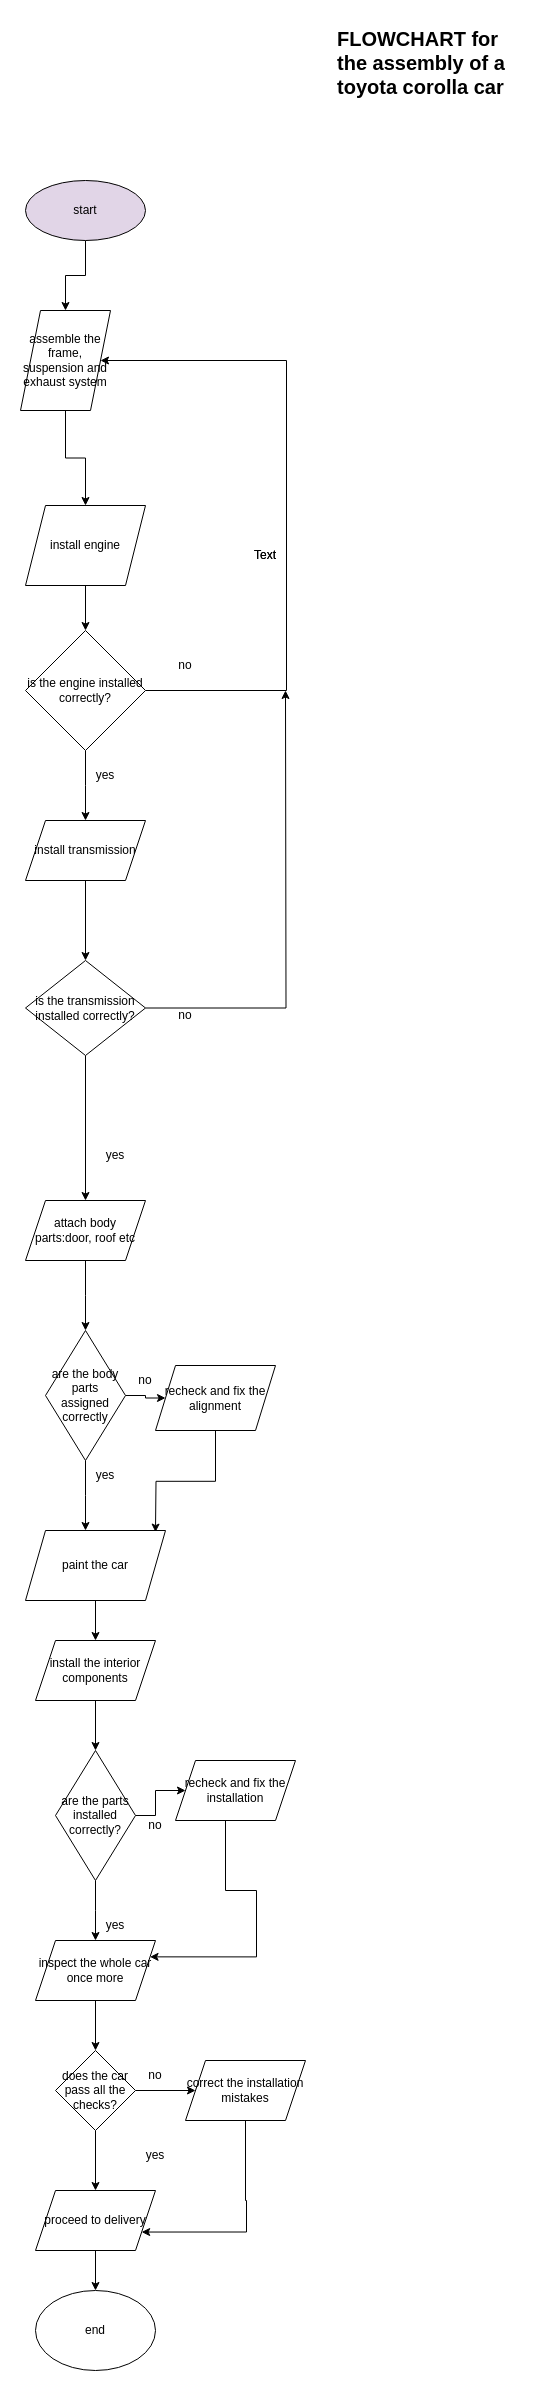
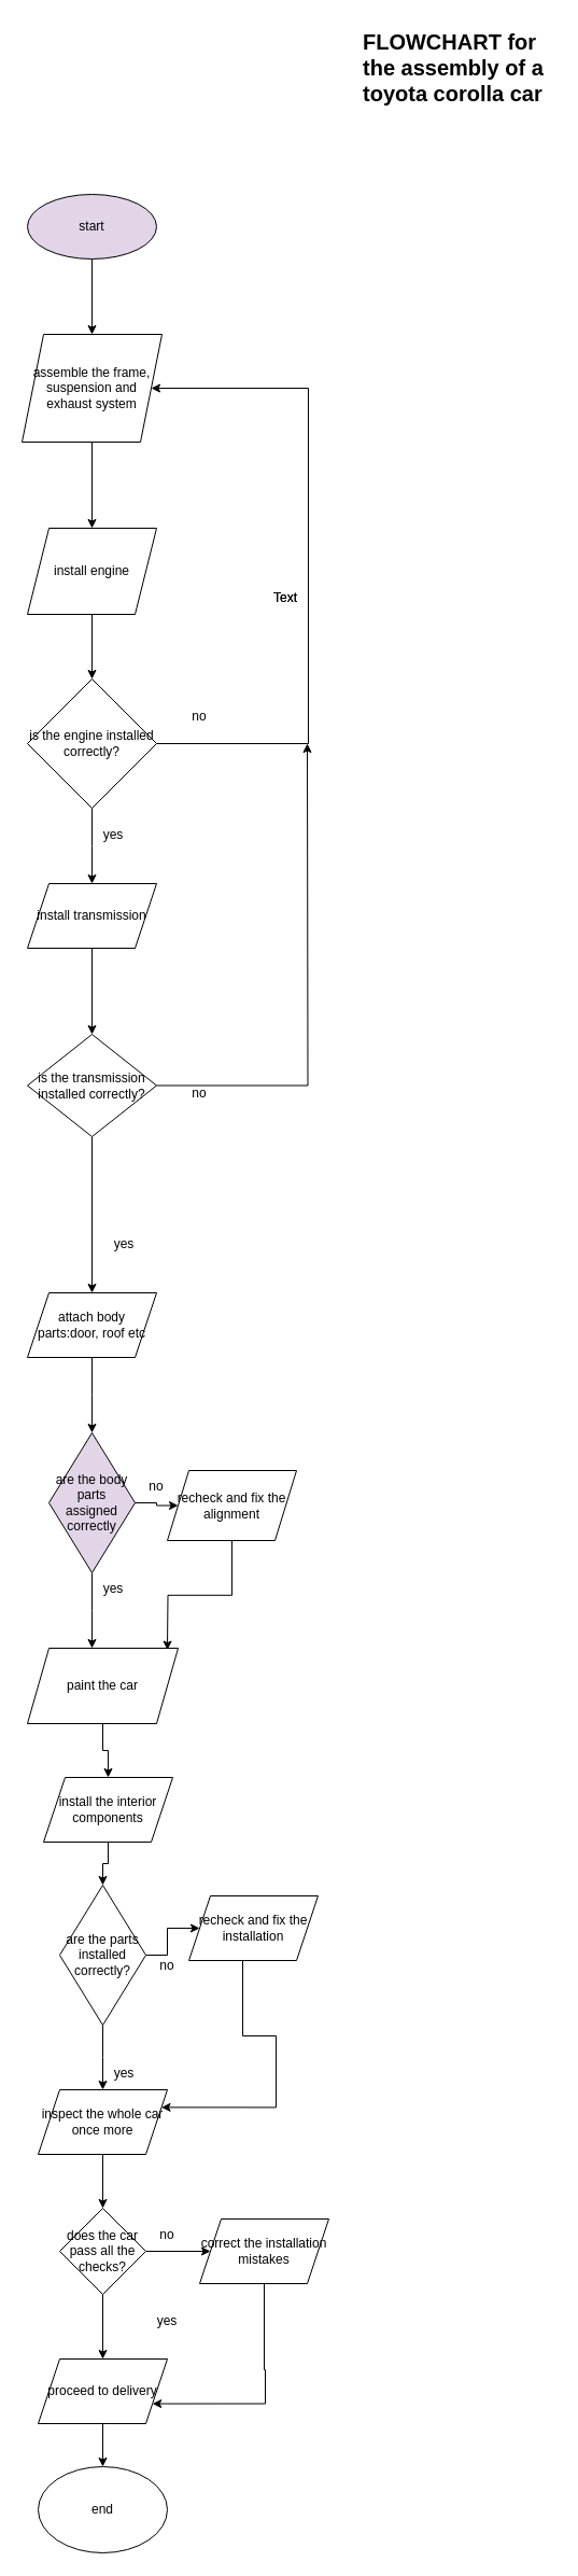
  <mxCell id="0" />
  <mxCell id="1" parent="0" />
  <mxCell id="2" style="edgeStyle=orthogonalEdgeStyle;rounded=0;orthogonalLoop=1;jettySize=auto;html=1;" edge="1" parent="1" source="3" target="5"><mxGeometry relative="1" as="geometry"><mxPoint x="85" y="320" as="targetPoint" /></mxGeometry></mxCell>
  <mxCell id="3" value="start" style="ellipse;whiteSpace=wrap;html=1;fillColor=#e1d5e7;" vertex="1" parent="1"><mxGeometry x="25" y="180" width="120" height="60" as="geometry" /></mxCell>
  <mxCell id="4" style="edgeStyle=orthogonalEdgeStyle;rounded=0;orthogonalLoop=1;jettySize=auto;html=1;" edge="1" parent="1" source="5" target="7"><mxGeometry relative="1" as="geometry"><mxPoint x="85" y="490" as="targetPoint" /></mxGeometry></mxCell>
- <mxCell id="5" value="assemble the frame, suspension and exhaust system" style="shape=parallelogram;perimeter=parallelogramPerimeter;whiteSpace=wrap;html=1;fixedSize=1;" vertex="1" parent="1"><mxGeometry x="20" y="310" width="90" height="100" as="geometry" /></mxCell>
+ <mxCell id="5" value="assemble the frame, suspension and exhaust system" style="shape=parallelogram;perimeter=parallelogramPerimeter;whiteSpace=wrap;html=1;fixedSize=1;" vertex="1" parent="1"><mxGeometry x="20" y="310" width="130" height="100" as="geometry" /></mxCell>
  <mxCell id="6" style="edgeStyle=orthogonalEdgeStyle;rounded=0;orthogonalLoop=1;jettySize=auto;html=1;" edge="1" parent="1" source="7" target="10"><mxGeometry relative="1" as="geometry"><mxPoint x="85" y="640" as="targetPoint" /></mxGeometry></mxCell>
- <mxCell id="7" value="install engine" style="shape=parallelogram;perimeter=parallelogramPerimeter;whiteSpace=wrap;html=1;fixedSize=1;" vertex="1" parent="1"><mxGeometry x="25" y="505" width="120" height="80" as="geometry" /></mxCell>
+ <mxCell id="7" value="install engine" style="shape=parallelogram;perimeter=parallelogramPerimeter;whiteSpace=wrap;html=1;fixedSize=1;" vertex="1" parent="1"><mxGeometry x="25" y="490" width="120" height="80" as="geometry" /></mxCell>
  <mxCell id="8" style="edgeStyle=orthogonalEdgeStyle;rounded=0;orthogonalLoop=1;jettySize=auto;html=1;" edge="1" parent="1" source="10"><mxGeometry relative="1" as="geometry"><mxPoint x="85" y="820" as="targetPoint" /></mxGeometry></mxCell>
  <mxCell id="9" style="edgeStyle=orthogonalEdgeStyle;rounded=0;orthogonalLoop=1;jettySize=auto;html=1;" edge="1" parent="1" source="10" target="5"><mxGeometry relative="1" as="geometry"><mxPoint x="165" y="530" as="targetPoint" /><Array as="points"><mxPoint x="286" y="690" /><mxPoint x="286" y="360" /></Array></mxGeometry></mxCell>
  <mxCell id="10" value="is the engine installed correctly?" style="rhombus;whiteSpace=wrap;html=1;" vertex="1" parent="1"><mxGeometry x="25" y="630" width="120" height="120" as="geometry" /></mxCell>
  <mxCell id="11" value="no" style="text;html=1;align=center;verticalAlign=middle;whiteSpace=wrap;rounded=0;" vertex="1" parent="1"><mxGeometry x="155" y="650" width="60" height="30" as="geometry" /></mxCell>
  <mxCell id="12" value="Text" style="text;html=1;align=center;verticalAlign=middle;whiteSpace=wrap;rounded=0;" vertex="1" parent="1"><mxGeometry x="235" y="540" width="60" height="30" as="geometry" /></mxCell>
  <mxCell id="13" value="Text" style="text;html=1;align=center;verticalAlign=middle;whiteSpace=wrap;rounded=0;" vertex="1" parent="1"><mxGeometry x="235" y="540" width="60" height="30" as="geometry" /></mxCell>
  <mxCell id="14" value="yes" style="text;html=1;align=center;verticalAlign=middle;whiteSpace=wrap;rounded=0;" vertex="1" parent="1"><mxGeometry x="85" y="1140" width="60" height="30" as="geometry" /></mxCell>
  <mxCell id="15" value="yes" style="text;html=1;align=center;verticalAlign=middle;whiteSpace=wrap;rounded=0;" vertex="1" parent="1"><mxGeometry x="75" y="760" width="60" height="30" as="geometry" /></mxCell>
  <mxCell id="16" style="edgeStyle=orthogonalEdgeStyle;rounded=0;orthogonalLoop=1;jettySize=auto;html=1;" edge="1" parent="1" source="17" target="20"><mxGeometry relative="1" as="geometry"><mxPoint x="85" y="970" as="targetPoint" /></mxGeometry></mxCell>
  <mxCell id="17" value="install transmission" style="shape=parallelogram;perimeter=parallelogramPerimeter;whiteSpace=wrap;html=1;fixedSize=1;" vertex="1" parent="1"><mxGeometry x="25" y="820" width="120" height="60" as="geometry" /></mxCell>
  <mxCell id="18" style="edgeStyle=orthogonalEdgeStyle;rounded=0;orthogonalLoop=1;jettySize=auto;html=1;" edge="1" parent="1" source="20" target="22"><mxGeometry relative="1" as="geometry"><mxPoint x="85" y="1230" as="targetPoint" /></mxGeometry></mxCell>
  <mxCell id="19" style="edgeStyle=orthogonalEdgeStyle;rounded=0;orthogonalLoop=1;jettySize=auto;html=1;" edge="1" parent="1" source="20"><mxGeometry relative="1" as="geometry"><mxPoint x="285" y="690" as="targetPoint" /></mxGeometry></mxCell>
  <mxCell id="20" value="is the transmission installed correctly?" style="rhombus;whiteSpace=wrap;html=1;" vertex="1" parent="1"><mxGeometry x="25" y="960" width="120" height="95" as="geometry" /></mxCell>
  <mxCell id="21" style="edgeStyle=orthogonalEdgeStyle;rounded=0;orthogonalLoop=1;jettySize=auto;html=1;" edge="1" parent="1" source="22"><mxGeometry relative="1" as="geometry"><mxPoint x="85" y="1330" as="targetPoint" /></mxGeometry></mxCell>
  <mxCell id="22" value="attach body parts:door, roof etc" style="shape=parallelogram;perimeter=parallelogramPerimeter;whiteSpace=wrap;html=1;fixedSize=1;" vertex="1" parent="1"><mxGeometry x="25" y="1200" width="120" height="60" as="geometry" /></mxCell>
  <mxCell id="23" value="no" style="text;html=1;align=center;verticalAlign=middle;whiteSpace=wrap;rounded=0;" vertex="1" parent="1"><mxGeometry x="155" y="1000" width="60" height="30" as="geometry" /></mxCell>
  <mxCell id="24" style="edgeStyle=orthogonalEdgeStyle;rounded=0;orthogonalLoop=1;jettySize=auto;html=1;" edge="1" parent="1" source="26" target="28"><mxGeometry relative="1" as="geometry"><mxPoint x="215" y="1395" as="targetPoint" /></mxGeometry></mxCell>
  <mxCell id="25" style="edgeStyle=orthogonalEdgeStyle;rounded=0;orthogonalLoop=1;jettySize=auto;html=1;" edge="1" parent="1" source="26"><mxGeometry relative="1" as="geometry"><mxPoint x="85" y="1530" as="targetPoint" /></mxGeometry></mxCell>
- <mxCell id="26" value="are the body parts assigned correctly" style="rhombus;whiteSpace=wrap;html=1;" vertex="1" parent="1"><mxGeometry x="45" y="1330" width="80" height="130" as="geometry" /></mxCell>
+ <mxCell id="26" value="are the body parts assigned correctly" style="rhombus;whiteSpace=wrap;html=1;fillColor=#e1d5e7;" vertex="1" parent="1"><mxGeometry x="45" y="1330" width="80" height="130" as="geometry" /></mxCell>
  <mxCell id="27" style="edgeStyle=orthogonalEdgeStyle;rounded=0;orthogonalLoop=1;jettySize=auto;html=1;" edge="1" parent="1" source="28"><mxGeometry relative="1" as="geometry"><mxPoint x="155" y="1531.6" as="targetPoint" /></mxGeometry></mxCell>
  <mxCell id="28" value="recheck and fix the alignment" style="shape=parallelogram;perimeter=parallelogramPerimeter;whiteSpace=wrap;html=1;fixedSize=1;" vertex="1" parent="1"><mxGeometry x="155" y="1365" width="120" height="65" as="geometry" /></mxCell>
  <mxCell id="29" value="no" style="text;html=1;align=center;verticalAlign=middle;whiteSpace=wrap;rounded=0;" vertex="1" parent="1"><mxGeometry x="115" y="1365" width="60" height="30" as="geometry" /></mxCell>
  <mxCell id="30" value="yes" style="text;html=1;align=center;verticalAlign=middle;whiteSpace=wrap;rounded=0;" vertex="1" parent="1"><mxGeometry x="75" y="1460" width="60" height="30" as="geometry" /></mxCell>
  <mxCell id="31" style="edgeStyle=orthogonalEdgeStyle;rounded=0;orthogonalLoop=1;jettySize=auto;html=1;" edge="1" parent="1" source="32" target="34"><mxGeometry relative="1" as="geometry"><mxPoint x="95" y="1670" as="targetPoint" /></mxGeometry></mxCell>
  <mxCell id="32" value="paint the car" style="shape=parallelogram;perimeter=parallelogramPerimeter;whiteSpace=wrap;html=1;fixedSize=1;" vertex="1" parent="1"><mxGeometry x="25" y="1530" width="140" height="70" as="geometry" /></mxCell>
  <mxCell id="33" style="edgeStyle=orthogonalEdgeStyle;rounded=0;orthogonalLoop=1;jettySize=auto;html=1;" edge="1" parent="1" source="34" target="37"><mxGeometry relative="1" as="geometry"><mxPoint x="95" y="1770" as="targetPoint" /></mxGeometry></mxCell>
- <mxCell id="34" value="install the interior components" style="shape=parallelogram;perimeter=parallelogramPerimeter;whiteSpace=wrap;html=1;fixedSize=1;" vertex="1" parent="1"><mxGeometry x="35" y="1640" width="120" height="60" as="geometry" /></mxCell>
+ <mxCell id="34" value="install the interior components" style="shape=parallelogram;perimeter=parallelogramPerimeter;whiteSpace=wrap;html=1;fixedSize=1;" vertex="1" parent="1"><mxGeometry x="40" y="1650" width="120" height="60" as="geometry" /></mxCell>
  <mxCell id="35" style="edgeStyle=orthogonalEdgeStyle;rounded=0;orthogonalLoop=1;jettySize=auto;html=1;" edge="1" parent="1" source="37"><mxGeometry relative="1" as="geometry"><mxPoint x="95" y="1940" as="targetPoint" /></mxGeometry></mxCell>
  <mxCell id="36" style="edgeStyle=orthogonalEdgeStyle;rounded=0;orthogonalLoop=1;jettySize=auto;html=1;" edge="1" parent="1" source="37" target="39"><mxGeometry relative="1" as="geometry"><mxPoint x="205" y="1815" as="targetPoint" /></mxGeometry></mxCell>
  <mxCell id="37" value="are the parts installed correctly?" style="rhombus;whiteSpace=wrap;html=1;" vertex="1" parent="1"><mxGeometry x="55" y="1750" width="80" height="130" as="geometry" /></mxCell>
  <mxCell id="38" style="edgeStyle=orthogonalEdgeStyle;rounded=0;orthogonalLoop=1;jettySize=auto;html=1;entryX=1;entryY=0.25;entryDx=0;entryDy=0;" edge="1" parent="1" source="39" target="41"><mxGeometry relative="1" as="geometry"><mxPoint x="255" y="1920" as="targetPoint" /><Array as="points"><mxPoint x="225" y="1890" /><mxPoint x="256" y="1890" /><mxPoint x="256" y="1956" /></Array></mxGeometry></mxCell>
  <mxCell id="39" value="recheck and fix the installation" style="shape=parallelogram;perimeter=parallelogramPerimeter;whiteSpace=wrap;html=1;fixedSize=1;" vertex="1" parent="1"><mxGeometry x="175" y="1760" width="120" height="60" as="geometry" /></mxCell>
  <mxCell id="40" style="edgeStyle=orthogonalEdgeStyle;rounded=0;orthogonalLoop=1;jettySize=auto;html=1;" edge="1" parent="1" source="41" target="46"><mxGeometry relative="1" as="geometry"><mxPoint x="95" y="2070" as="targetPoint" /></mxGeometry></mxCell>
  <mxCell id="41" value="inspect the whole car once more" style="shape=parallelogram;perimeter=parallelogramPerimeter;whiteSpace=wrap;html=1;fixedSize=1;" vertex="1" parent="1"><mxGeometry x="35" y="1940" width="120" height="60" as="geometry" /></mxCell>
  <mxCell id="42" value="no" style="text;html=1;align=center;verticalAlign=middle;whiteSpace=wrap;rounded=0;" vertex="1" parent="1"><mxGeometry x="125" y="1810" width="60" height="30" as="geometry" /></mxCell>
  <mxCell id="43" value="yes" style="text;html=1;align=center;verticalAlign=middle;whiteSpace=wrap;rounded=0;" vertex="1" parent="1"><mxGeometry x="85" y="1910" width="60" height="30" as="geometry" /></mxCell>
  <mxCell id="44" style="edgeStyle=orthogonalEdgeStyle;rounded=0;orthogonalLoop=1;jettySize=auto;html=1;" edge="1" parent="1" source="46" target="48"><mxGeometry relative="1" as="geometry"><mxPoint x="225" y="2090" as="targetPoint" /></mxGeometry></mxCell>
  <mxCell id="45" style="edgeStyle=orthogonalEdgeStyle;rounded=0;orthogonalLoop=1;jettySize=auto;html=1;entryX=0.5;entryY=0;entryDx=0;entryDy=0;" edge="1" parent="1" source="46" target="52"><mxGeometry relative="1" as="geometry"><mxPoint x="95" y="2195" as="targetPoint" /></mxGeometry></mxCell>
  <mxCell id="46" value="does the car pass all the checks?" style="rhombus;whiteSpace=wrap;html=1;" vertex="1" parent="1"><mxGeometry x="55" y="2050" width="80" height="80" as="geometry" /></mxCell>
  <mxCell id="47" style="edgeStyle=orthogonalEdgeStyle;rounded=0;orthogonalLoop=1;jettySize=auto;html=1;entryX=1;entryY=0.75;entryDx=0;entryDy=0;" edge="1" parent="1" source="48" target="52"><mxGeometry relative="1" as="geometry"><mxPoint x="245" y="2240" as="targetPoint" /><Array as="points"><mxPoint x="245" y="2200" /><mxPoint x="246" y="2200" /><mxPoint x="246" y="2232" /></Array></mxGeometry></mxCell>
  <mxCell id="48" value="correct the installation mistakes" style="shape=parallelogram;perimeter=parallelogramPerimeter;whiteSpace=wrap;html=1;fixedSize=1;" vertex="1" parent="1"><mxGeometry x="185" y="2060" width="120" height="60" as="geometry" /></mxCell>
  <mxCell id="49" value="yes" style="text;html=1;align=center;verticalAlign=middle;whiteSpace=wrap;rounded=0;" vertex="1" parent="1"><mxGeometry x="125" y="2140" width="60" height="30" as="geometry" /></mxCell>
  <mxCell id="50" value="no" style="text;html=1;align=center;verticalAlign=middle;whiteSpace=wrap;rounded=0;" vertex="1" parent="1"><mxGeometry x="125" y="2060" width="60" height="30" as="geometry" /></mxCell>
  <mxCell id="51" style="edgeStyle=orthogonalEdgeStyle;rounded=0;orthogonalLoop=1;jettySize=auto;html=1;" edge="1" parent="1" source="52" target="53"><mxGeometry relative="1" as="geometry"><mxPoint x="95" y="2330" as="targetPoint" /></mxGeometry></mxCell>
  <mxCell id="52" value="proceed to delivery" style="shape=parallelogram;perimeter=parallelogramPerimeter;whiteSpace=wrap;html=1;fixedSize=1;" vertex="1" parent="1"><mxGeometry x="35" y="2190" width="120" height="60" as="geometry" /></mxCell>
  <mxCell id="53" value="end" style="ellipse;whiteSpace=wrap;html=1;" vertex="1" parent="1"><mxGeometry x="35" y="2290" width="120" height="80" as="geometry" /></mxCell>
  <mxCell id="54" value="&lt;b&gt;&lt;font style=&quot;font-size: 20px;&quot;&gt;FLOWCHART for the assembly of a toyota corolla car&lt;/font&gt;&lt;/b&gt;" style="text;html=1;whiteSpace=wrap;overflow=hidden;rounded=0;" vertex="1" parent="1"><mxGeometry x="335" y="20" width="180" height="120" as="geometry" /></mxCell>
